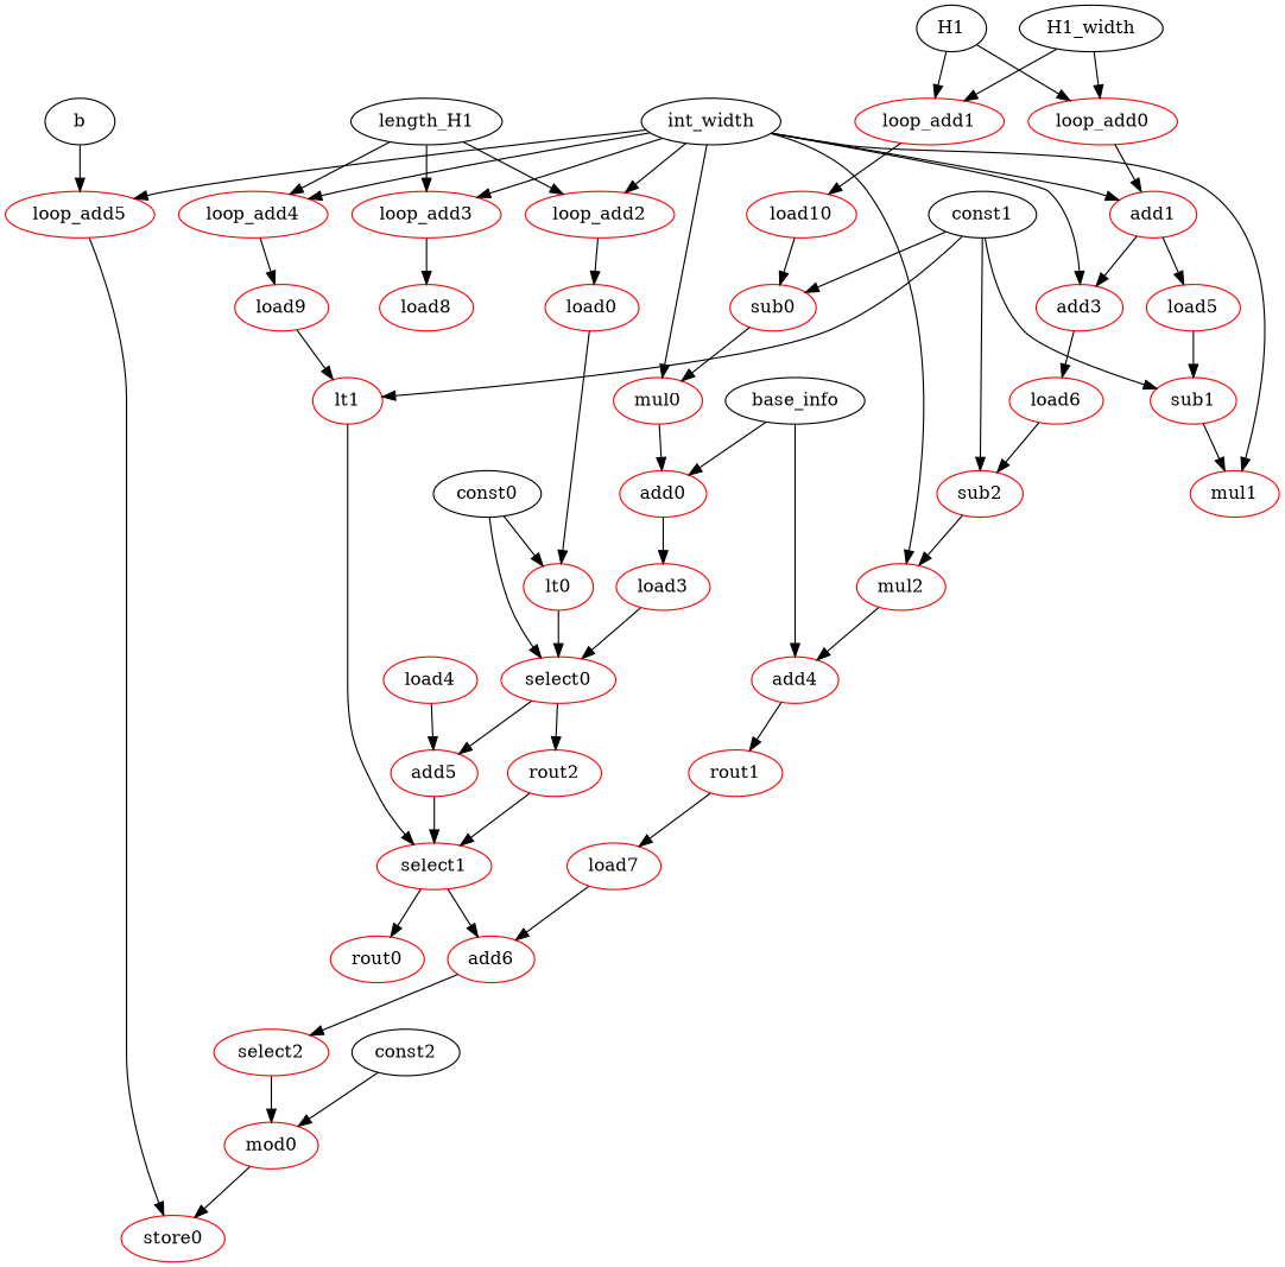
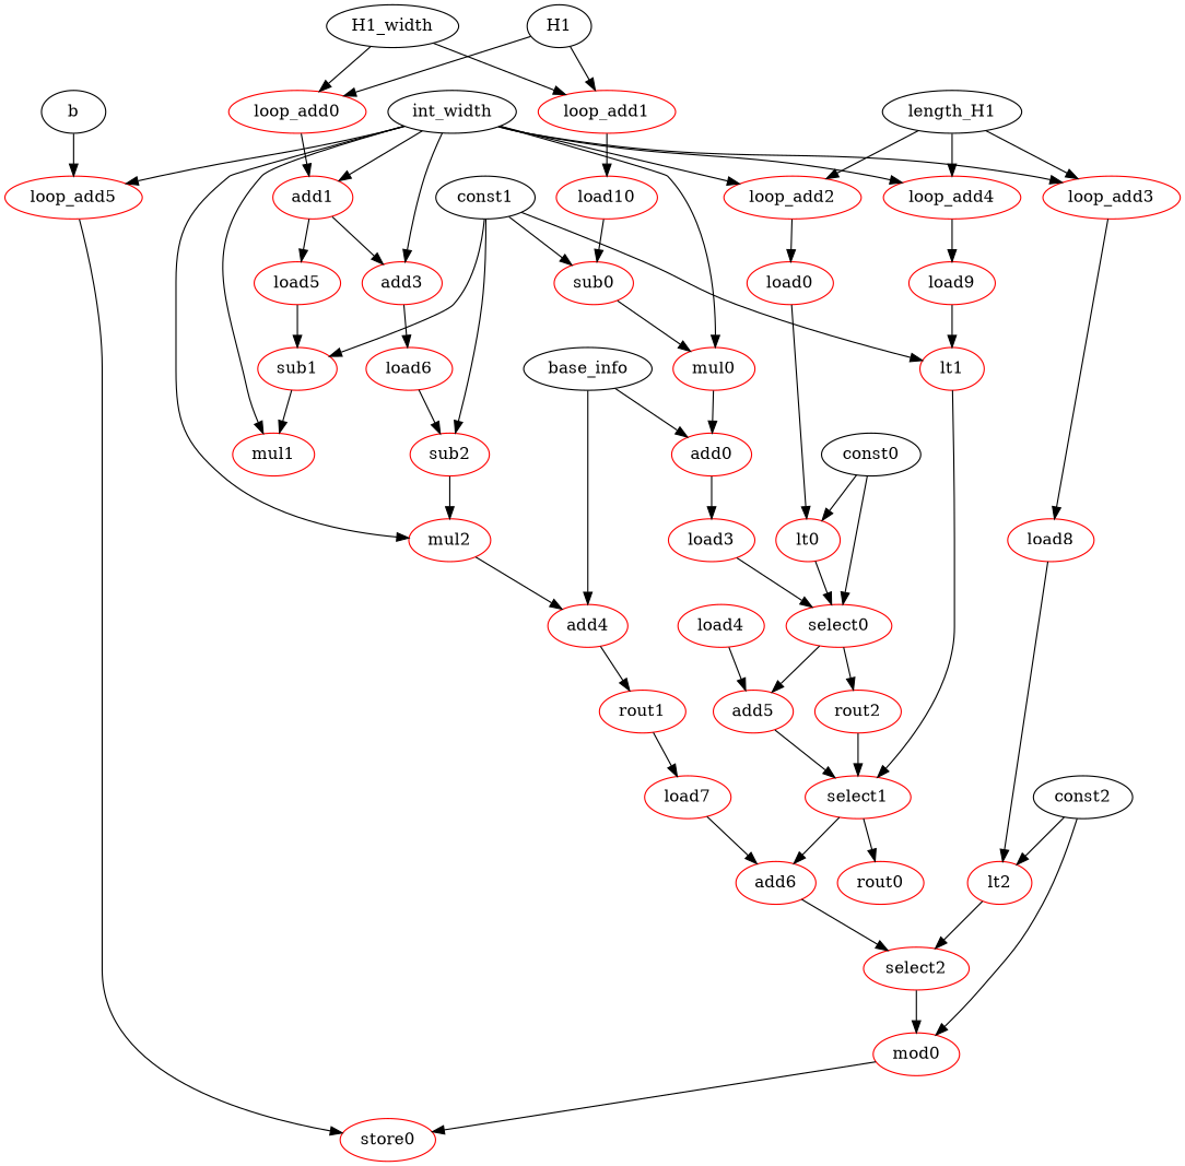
  digraph {
    fontname="DejaVu Serif"
    node [fontname="DejaVu Serif" opcode=add color=red]
    edge [fontname="DejaVu Serif" operand=0]
    length_H1 [opcode=const val=0 color=""]
    loop_add2
    loop_add3
    loop_add4
    load0 [opcode=load]
    load8 [opcode=load]
    load9 [opcode=load]
    H1 [opcode=const val=0 color=""]
    loop_add0
    loop_add1
    add1
    load10 [opcode=load]
    b [opcode=const val=0 color=""]
    loop_add5
    store0 [opcode=store]
    base_info [opcode=const val=0 color=""]
    add0
    add4
    load3 [opcode=load]
    rout1 [opcode=rout]
    const0 [opcode=const val=0 color=""]
    lt0 [opcode=lt]
    select0 [opcode=sel]
    add5
    rout2 [opcode=rout]
    const1 [opcode=const val=1 color=""]
    sub0 [opcode=sub]
    sub1 [opcode=sub]
    sub2 [opcode=sub]
    lt1 [opcode=lt]
    mul0 [opcode=mul]
    mul1 [opcode=mul]
    mul2 [opcode=mul]
    select1 [opcode=sel]
    const2 [opcode=const val=2 color=""]
+   lt2 [opcode=lt]
    mod0 [opcode=mod]
    select2 [opcode=sel]
    int_width [opcode=const val=1 color=""]
    add3
    load5 [opcode=load]
    load6 [opcode=load]
    H1_width [opcode=const val=3 color=""]
    load4 [opcode=load]
    load7 [opcode=load]
    add6
    rout0 [opcode=rout]
    length_H1 -> loop_add2 [type=const_base]
    length_H1 -> loop_add3 [type=const_base]
    length_H1 -> loop_add4 [type=const_base]
    loop_add2 -> load0
    loop_add3 -> load8
    loop_add4 -> load9
    load0 -> lt0 [operand=1]
+   load8 -> lt2 [operand=1]
    load9 -> lt1 [operand=1]
    H1 -> loop_add0 [type=const_base]
    H1 -> loop_add1 [type=const_base]
    loop_add0 -> add1
    loop_add1 -> load10
    add1 -> add3
    add1 -> load5
    load10 -> sub0
    b -> loop_add5 [type=const_base]
    loop_add5 -> store0
    base_info -> add0
    base_info -> add4 [operand=1]
    add0 -> load3
    add4 -> rout1
    load3 -> select0 [operand=1]
    rout1 -> load7
    const0 -> lt0
    const0 -> select0 [operand=2]
    lt0 -> select0
    select0 -> add5
    select0 -> rout2
    add5 -> select1 [operand=1]
    rout2 -> select1 [operand=2]
    const1 -> sub0 [operand=1]
    const1 -> sub1 [operand=1]
    const1 -> sub2 [operand=1]
    const1 -> lt1
    sub0 -> mul0
    sub1 -> mul1
    sub2 -> mul2
    lt1 -> select1
    mul0 -> add0
    mul2 -> add4
    select1 -> add6
    select1 -> rout0
+   const2 -> lt2
    const2 -> mod0 [operand=1]
+   lt2 -> select2
    mod0 -> store0 [operand=1]
    select2 -> mod0
    int_width -> loop_add2 [operand=1]
    int_width -> loop_add3 [operand=1]
    int_width -> loop_add4 [operand=1]
    int_width -> add1 [operand=1]
    int_width -> loop_add5 [operand=1]
    int_width -> mul0 [operand=1]
    int_width -> mul1 [operand=1]
    int_width -> mul2 [operand=1]
    int_width -> add3 [operand=1]
    add3 -> load6
    load5 -> sub1
    load6 -> sub2
    H1_width -> loop_add0 [operand=1]
    H1_width -> loop_add1 [operand=1]
    load4 -> add5 [operand=1]
    load7 -> add6 [operand=1]
    add6 -> select2 [operand=1]
  }
